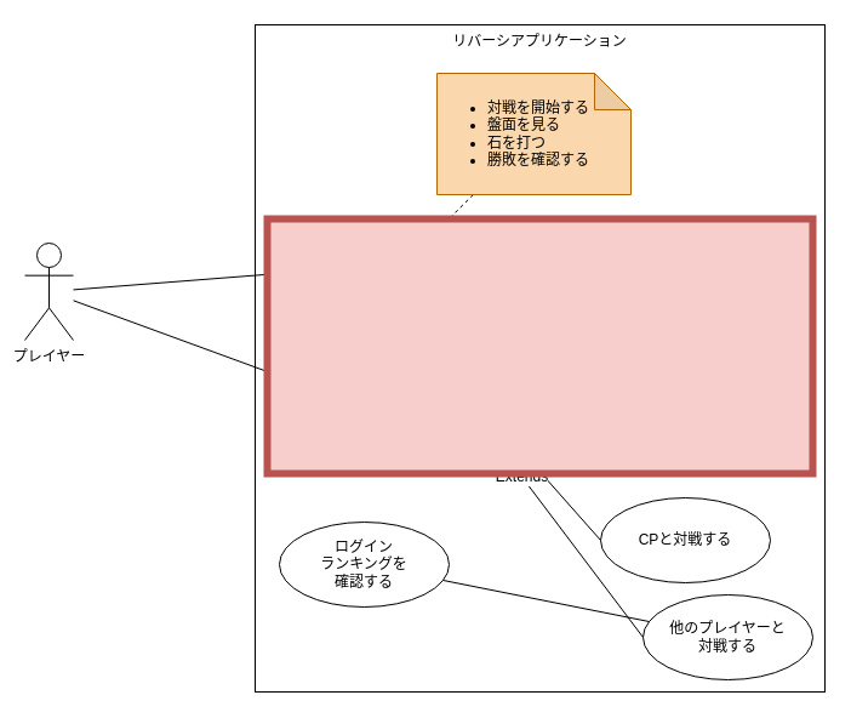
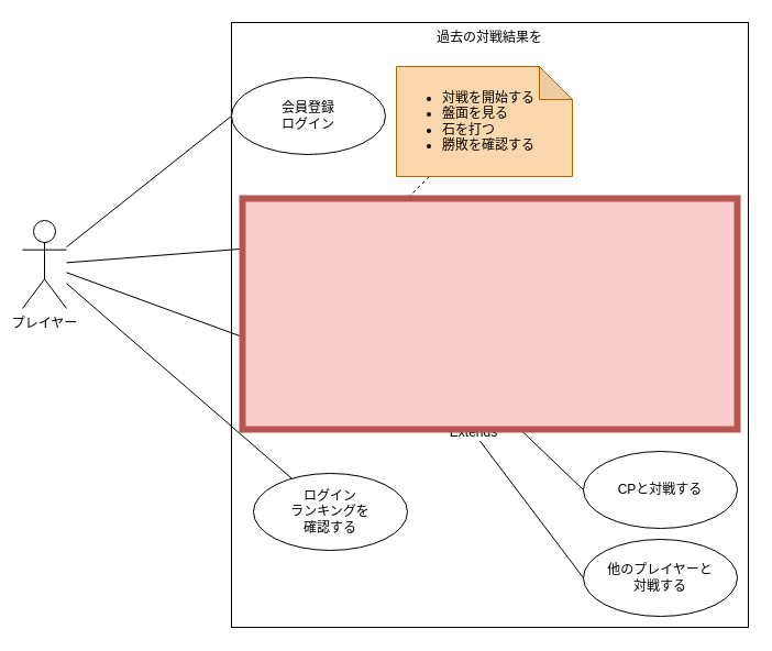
  <mxCell id="0" />
  <mxCell id="1" parent="0" />
- <mxCell id="2" value="&lt;font style=&quot;&quot;&gt;リバーシアプリケーション&lt;/font&gt;" style="rounded=0;whiteSpace=wrap;html=1;strokeColor=default;fillColor=light-dark(#FFFFFF,transparent);fontColor=#000000;verticalAlign=top;" parent="1" vertex="1"><mxGeometry x="210" y="20" width="470" height="550" as="geometry" /></mxCell>
+ <mxCell id="2" value="&lt;font style=&quot;&quot;&gt;過去の対戦結果を&lt;/font&gt;" style="rounded=0;whiteSpace=wrap;html=1;strokeColor=default;fillColor=light-dark(#FFFFFF,transparent);fontColor=#000000;verticalAlign=top;" parent="1" vertex="1"><mxGeometry x="210" y="20" width="470" height="550" as="geometry" /></mxCell>
  <mxCell id="3" value="&lt;font&gt;プレイヤー&lt;/font&gt;" style="shape=umlActor;verticalLabelPosition=bottom;verticalAlign=top;html=1;rounded=0;strokeColor=default;align=center;fontFamily=Helvetica;fontSize=12;fontColor=#000000;fillColor=default;" parent="1" vertex="1"><mxGeometry x="20" y="200" width="40" height="80" as="geometry" /></mxCell>
  <mxCell id="4" style="edgeStyle=none;html=1;endArrow=none;endFill=0;strokeColor=default;exitX=0;exitY=0.5;exitDx=0;exitDy=0;fontColor=#000000;" parent="1" source="5" target="3" edge="1"><mxGeometry relative="1" as="geometry"><mxPoint x="130" y="180" as="targetPoint" /></mxGeometry></mxCell>
  <mxCell id="5" value="&lt;font&gt;対戦する&lt;/font&gt;" style="ellipse;whiteSpace=wrap;html=1;rounded=0;strokeColor=default;align=center;verticalAlign=middle;fontFamily=Helvetica;fontSize=12;fontColor=#000000;fillColor=light-dark(#FFFFFF,transparent);" parent="1" vertex="1"><mxGeometry x="230" y="190" width="140" height="70" as="geometry" /></mxCell>
  <mxCell id="6" style="edgeStyle=none;html=1;entryX=1;entryY=0;entryDx=0;entryDy=0;fontFamily=Helvetica;fontSize=12;fontColor=#000000;endArrow=none;endFill=0;dashed=1;" edge="1" parent="1" source="7" target="5"><mxGeometry relative="1" as="geometry" /></mxCell>
  <mxCell id="7" value="&lt;ul&gt;&lt;li&gt;&lt;span style=&quot;background-color: transparent;&quot;&gt;対戦を開始する&lt;/span&gt;&lt;/li&gt;&lt;li&gt;&lt;span style=&quot;background-color: transparent;&quot;&gt;盤面を見る&lt;/span&gt;&lt;/li&gt;&lt;li&gt;&lt;span style=&quot;background-color: transparent;&quot;&gt;石を打つ&lt;/span&gt;&lt;/li&gt;&lt;li&gt;&lt;span style=&quot;background-color: transparent;&quot;&gt;勝敗を確認する&lt;/span&gt;&lt;/li&gt;&lt;/ul&gt;" style="shape=note;whiteSpace=wrap;html=1;backgroundOutline=1;darkOpacity=0.05;align=left;fillColor=#fad7ac;strokeColor=#b46504;fillStyle=solid;fontColor=#000000;" parent="1" vertex="1"><mxGeometry x="360" y="60" width="160" height="100" as="geometry" /></mxCell>
+ <mxCell id="8" value="&lt;font&gt;会員登録&lt;/font&gt;&lt;div&gt;&lt;font&gt;ログイン&lt;/font&gt;&lt;/div&gt;" style="ellipse;whiteSpace=wrap;html=1;rounded=0;strokeColor=default;align=center;verticalAlign=middle;fontFamily=Helvetica;fontSize=12;fontColor=#000000;fillColor=light-dark(#FFFFFF,transparent);" vertex="1" parent="1"><mxGeometry x="210" y="70" width="140" height="70" as="geometry" /></mxCell>
  <mxCell id="9" value="&lt;font&gt;自分の&lt;/font&gt;&lt;div&gt;&lt;font&gt;過去の対戦結果を&lt;/font&gt;&lt;/div&gt;&lt;div&gt;&lt;font&gt;確認する&lt;/font&gt;&lt;/div&gt;" style="ellipse;whiteSpace=wrap;html=1;rounded=0;strokeColor=default;align=center;verticalAlign=middle;fontFamily=Helvetica;fontSize=12;fontColor=#000000;fillColor=light-dark(#FFFFFF,transparent);" vertex="1" parent="1"><mxGeometry x="230" y="300" width="140" height="70" as="geometry" /></mxCell>
  <mxCell id="10" style="edgeStyle=none;html=1;fontFamily=Helvetica;fontSize=12;fontColor=light-dark(#000000,#000000);endArrow=none;endFill=0;" edge="1" parent="1" source="9" target="3"><mxGeometry relative="1" as="geometry" /></mxCell>
+ <mxCell id="11" style="edgeStyle=none;html=1;fontFamily=Helvetica;fontSize=12;fontColor=light-dark(#000000,#000000);endArrow=none;endFill=0;exitX=0;exitY=0.5;exitDx=0;exitDy=0;" edge="1" parent="1" source="8" target="3"><mxGeometry relative="1" as="geometry" /></mxCell>
  <mxCell id="12" value="&lt;font&gt;一人で&lt;/font&gt;&lt;div&gt;&lt;font&gt;黒白交互に打つ&lt;/font&gt;&lt;/div&gt;" style="ellipse;whiteSpace=wrap;html=1;rounded=0;strokeColor=default;align=center;verticalAlign=middle;fontFamily=Helvetica;fontSize=12;fontColor=#000000;fillColor=light-dark(#FFFFFF,transparent);" vertex="1" parent="1"><mxGeometry x="500" y="190" width="140" height="70" as="geometry" /></mxCell>
- <mxCell id="13" value="&lt;font&gt;CPと対戦する&lt;/font&gt;" style="ellipse;whiteSpace=wrap;html=1;rounded=0;strokeColor=default;align=center;verticalAlign=middle;fontFamily=Helvetica;fontSize=12;fontColor=#000000;fillColor=light-dark(#FFFFFF,transparent);" vertex="1" parent="1"><mxGeometry x="495" y="410" width="140" height="70" as="geometry" /></mxCell>
+ <mxCell id="13" value="&lt;font&gt;CPと対戦する&lt;/font&gt;" style="ellipse;whiteSpace=wrap;html=1;rounded=0;strokeColor=default;align=center;verticalAlign=middle;fontFamily=Helvetica;fontSize=12;fontColor=#000000;fillColor=light-dark(#FFFFFF,transparent);" vertex="1" parent="1"><mxGeometry x="530" y="410" width="140" height="70" as="geometry" /></mxCell>
  <mxCell id="14" value="&lt;font&gt;他のプレイヤーと&lt;/font&gt;&lt;div&gt;&lt;font&gt;対戦する&lt;/font&gt;&lt;/div&gt;" style="ellipse;whiteSpace=wrap;html=1;rounded=0;strokeColor=default;align=center;verticalAlign=middle;fontFamily=Helvetica;fontSize=12;fontColor=#000000;fillColor=light-dark(#FFFFFF,transparent);" vertex="1" parent="1"><mxGeometry x="530" y="490" width="140" height="70" as="geometry" /></mxCell>
  <mxCell id="15" value="Extends" style="endArrow=block;endSize=16;endFill=0;html=1;fontFamily=Helvetica;fontSize=12;fontColor=#000000;exitX=0;exitY=0.5;exitDx=0;exitDy=0;" edge="1" parent="1" source="12" target="5"><mxGeometry x="-0.002" width="160" relative="1" as="geometry"><mxPoint x="390" y="230" as="sourcePoint" /><mxPoint x="550" y="230" as="targetPoint" /><mxPoint as="offset" /></mxGeometry></mxCell>
  <mxCell id="16" value="Extends" style="endArrow=block;endSize=16;endFill=0;html=1;fontFamily=Helvetica;fontSize=12;fontColor=#000000;exitX=0;exitY=0.5;exitDx=0;exitDy=0;" edge="1" parent="1" source="13" target="5"><mxGeometry x="-0.002" width="160" relative="1" as="geometry"><mxPoint x="500" y="304.72" as="sourcePoint" /><mxPoint x="370" y="304.72" as="targetPoint" /><mxPoint as="offset" /></mxGeometry></mxCell>
  <mxCell id="17" value="Extends" style="endArrow=block;endSize=16;endFill=0;html=1;fontFamily=Helvetica;fontSize=12;fontColor=#000000;exitX=0;exitY=0.5;exitDx=0;exitDy=0;entryX=0.707;entryY=0.986;entryDx=0;entryDy=0;entryPerimeter=0;" edge="1" parent="1" source="14" target="5"><mxGeometry x="-0.002" width="160" relative="1" as="geometry"><mxPoint x="505" y="368" as="sourcePoint" /><mxPoint x="360" y="310" as="targetPoint" /><mxPoint as="offset" /></mxGeometry></mxCell>
- <mxCell id="18" style="edgeStyle=none;html=1;fontFamily=Helvetica;fontSize=12;fontColor=light-dark(#000000,#000000);endArrow=none;endFill=0;" edge="1" parent="1" source="19" target="14"><mxGeometry relative="1" as="geometry" /></mxCell>
+ <mxCell id="18" style="edgeStyle=none;html=1;fontFamily=Helvetica;fontSize=12;fontColor=light-dark(#000000,#000000);endArrow=none;endFill=0;" edge="1" parent="1" source="19" target="3"><mxGeometry relative="1" as="geometry" /></mxCell>
  <mxCell id="19" value="&lt;font&gt;ログイン&lt;/font&gt;&lt;div&gt;&lt;font&gt;ランキングを&lt;/font&gt;&lt;/div&gt;&lt;div&gt;&lt;font&gt;確認する&lt;/font&gt;&lt;/div&gt;" style="ellipse;whiteSpace=wrap;html=1;rounded=0;strokeColor=default;align=center;verticalAlign=middle;fontFamily=Helvetica;fontSize=12;fontColor=#000000;fillColor=light-dark(#FFFFFF,transparent);" vertex="1" parent="1"><mxGeometry x="230" y="430" width="140" height="70" as="geometry" /></mxCell>
  <mxCell id="20" value="" style="rounded=0;whiteSpace=wrap;html=1;strokeColor=#b85450;align=center;verticalAlign=top;fontFamily=Helvetica;fontSize=12;fillColor=light-dark(#F8CECC,transparent);strokeWidth=6;" vertex="1" parent="1"><mxGeometry x="220" y="180" width="450" height="210" as="geometry" /></mxCell>
